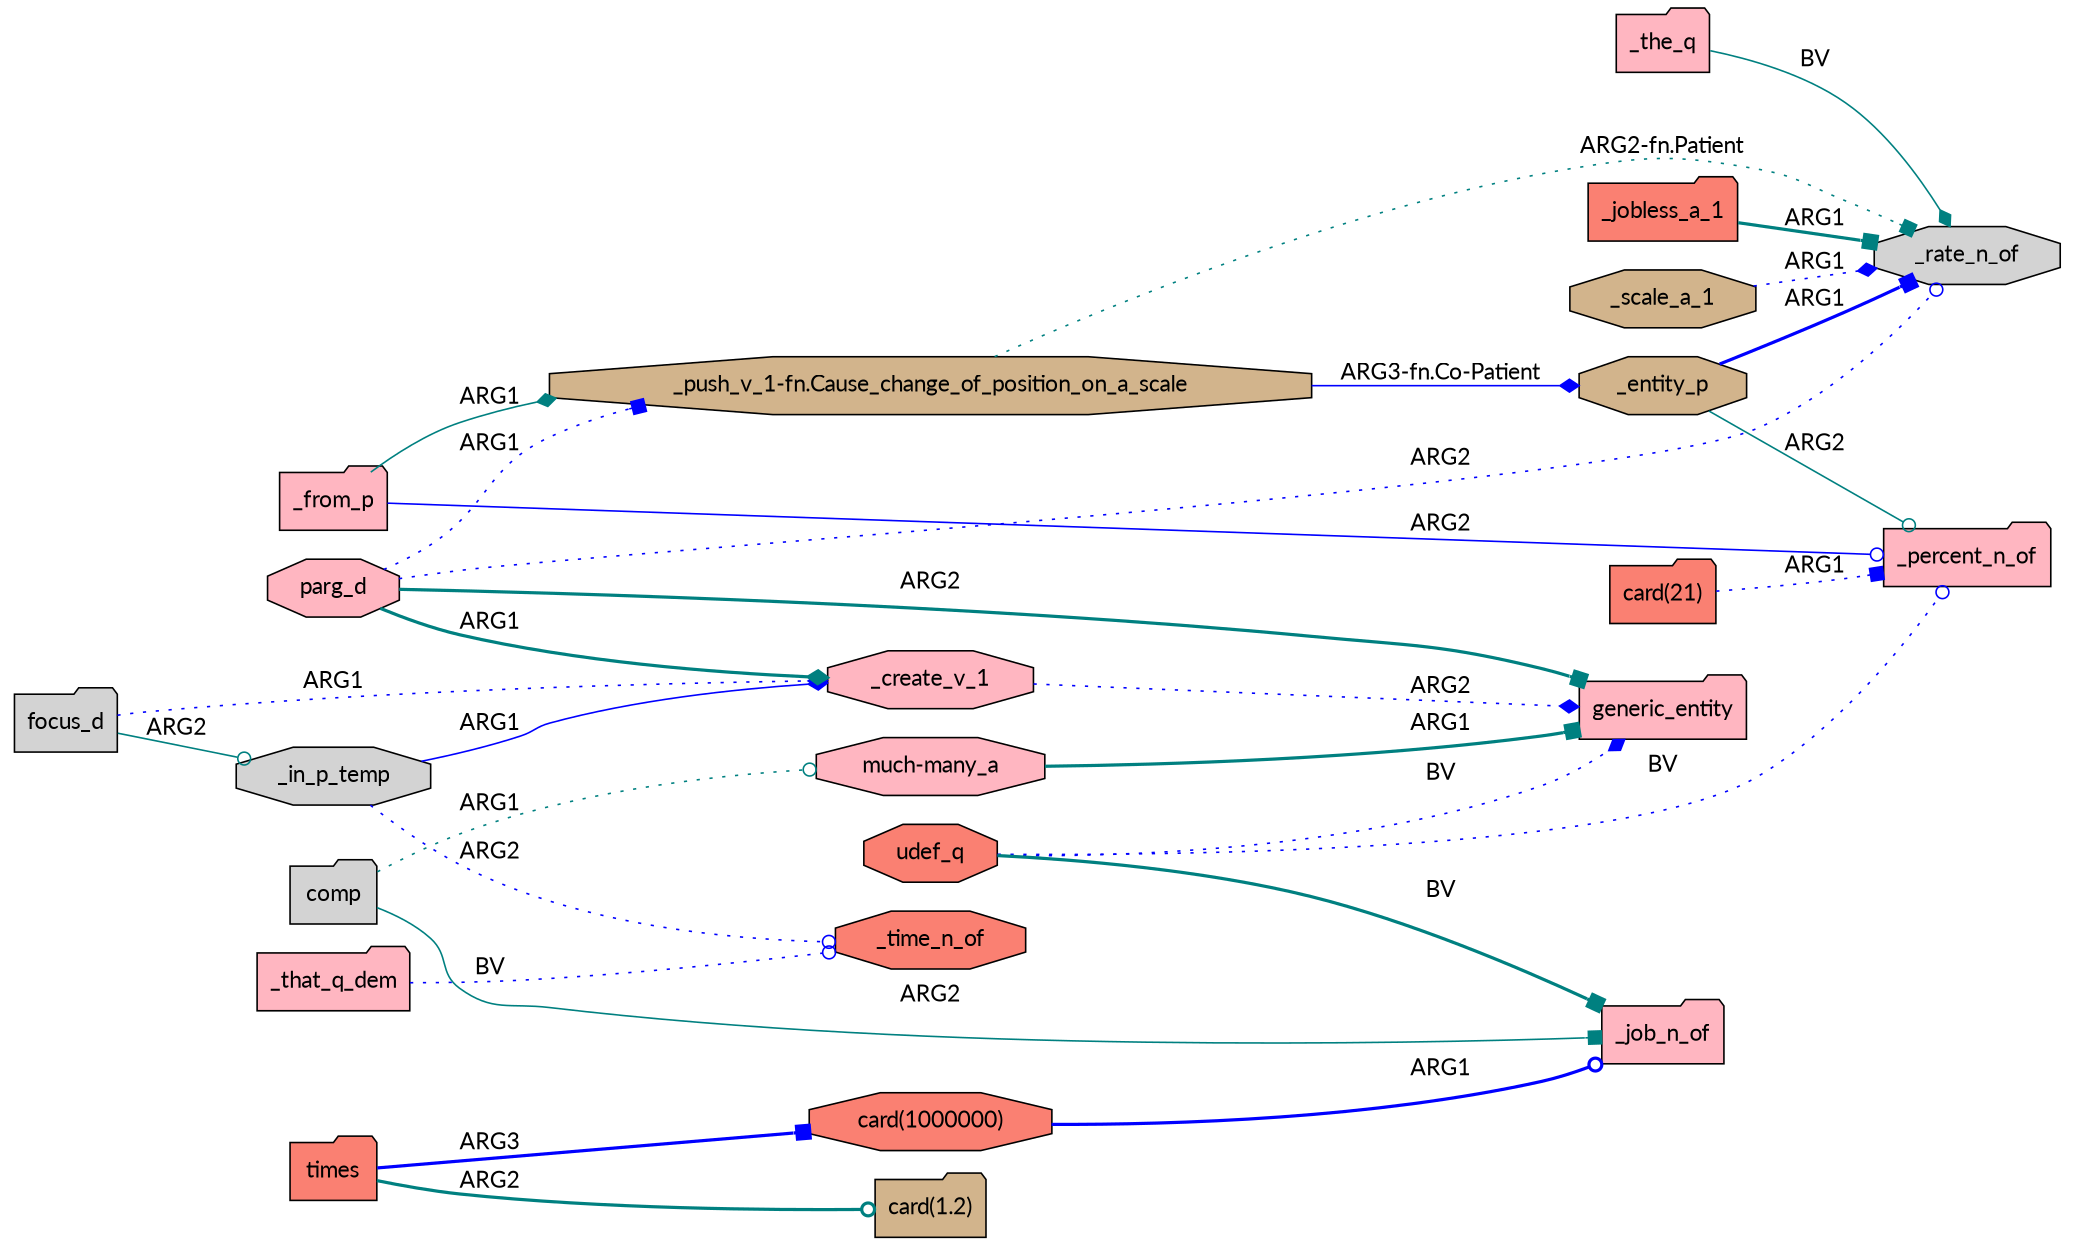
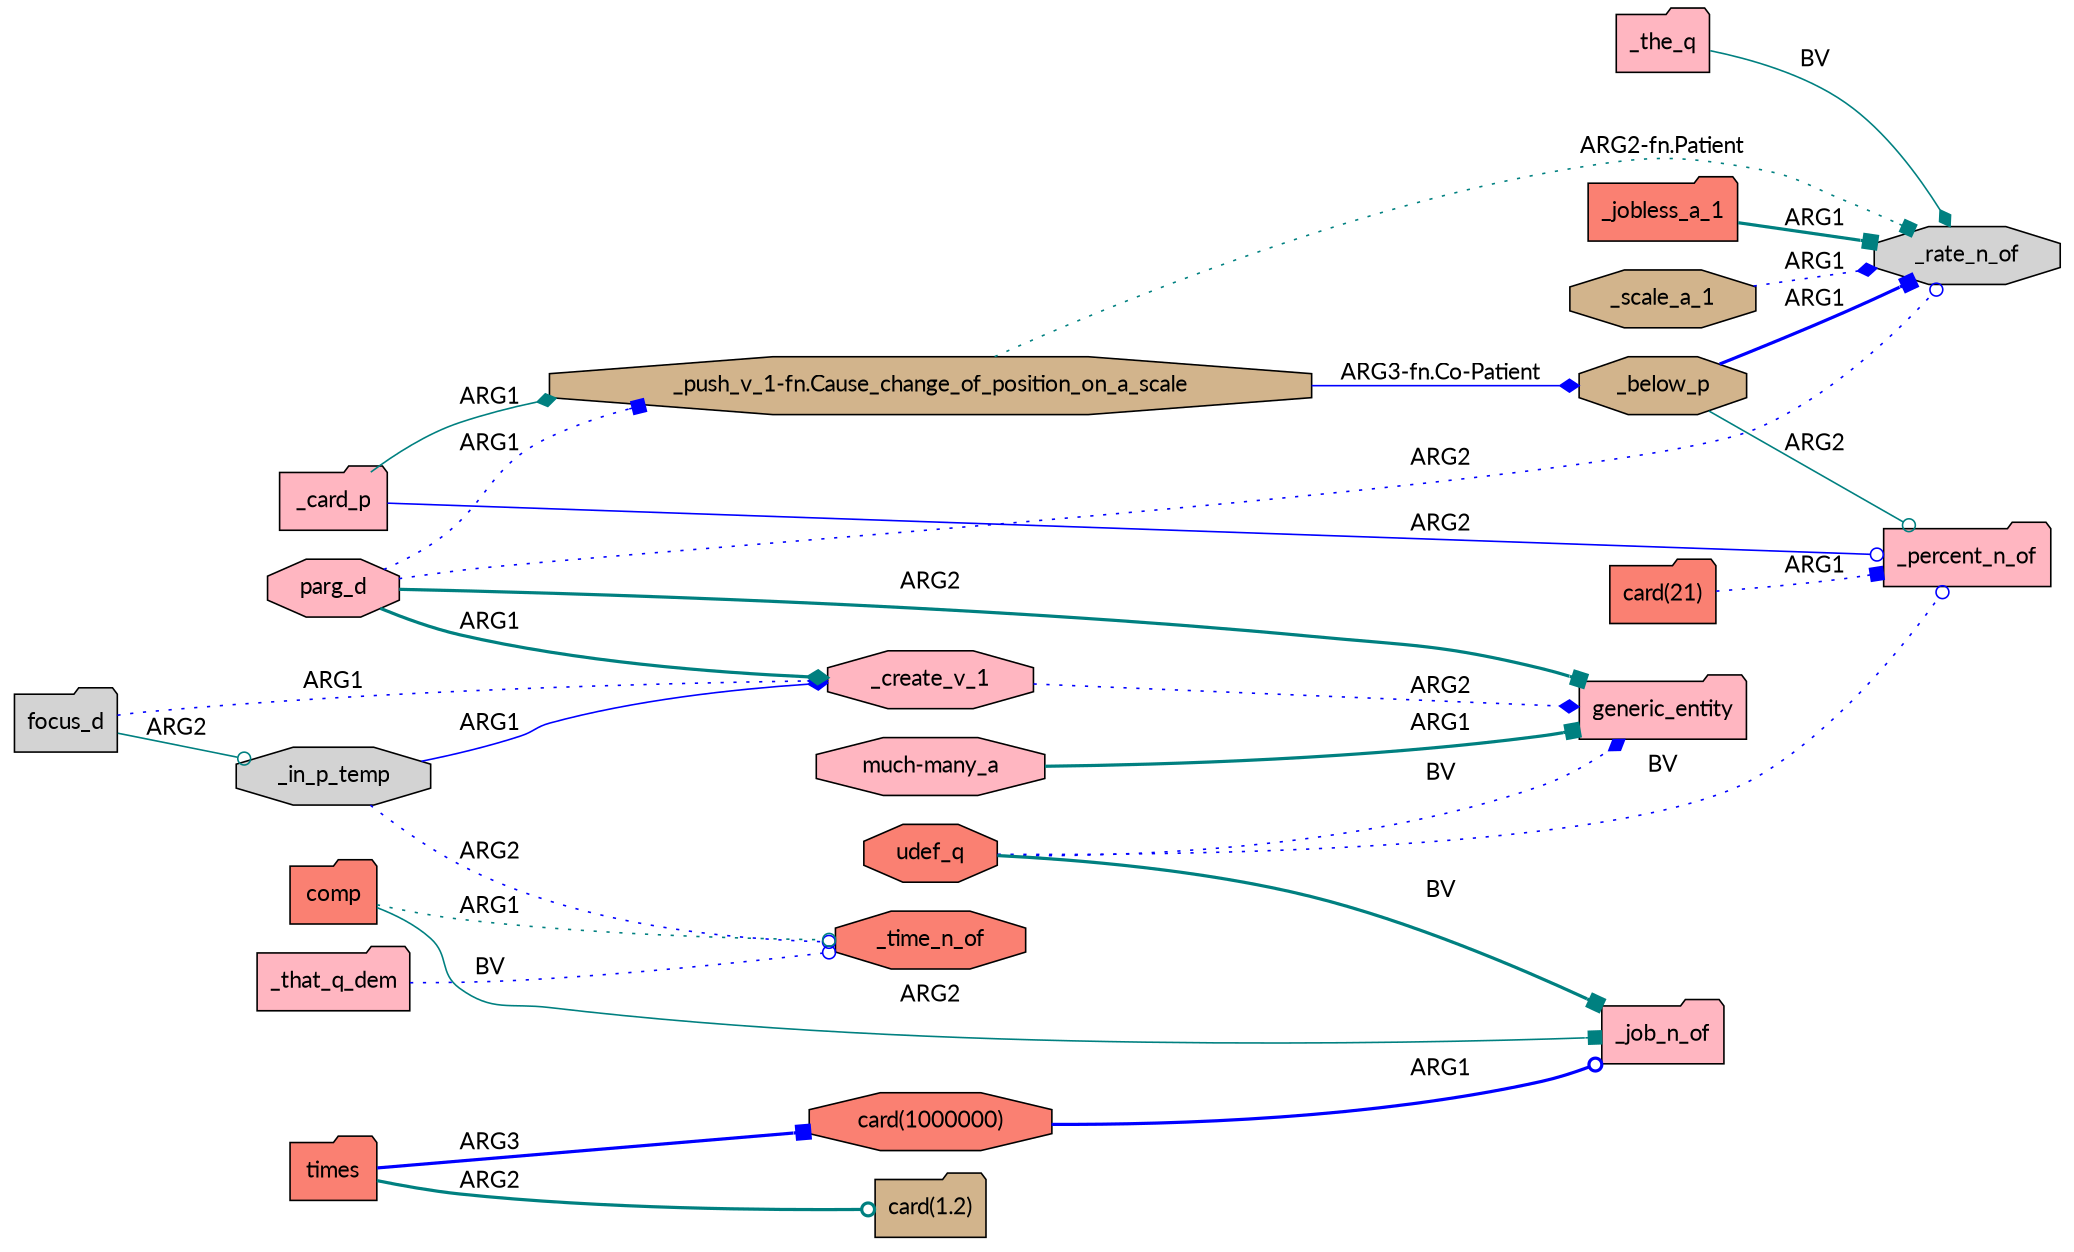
  digraph {
    fontname=Lato
    rankdir=LR
    node [fillcolor=lightpink fontname=Lato shape=folder style=filled]
    edge [arrowhead=box color=blue fontname=Lato style=dotted]
    "_push_v_1-fn.Cause_change_of_position_on_a_scale" [fillcolor=tan shape=octagon]
-   _below_p [fillcolor=tan shape=octagon label=_entity_p]
+   _below_p [fillcolor=tan shape=octagon]
    _rate_n_of [fillcolor=lightgrey shape=octagon]
    _percent_n_of
    focus_d [fillcolor=lightgrey]
    _in_p_temp [fillcolor=lightgrey shape=octagon]
    _create_v_1 [shape=octagon]
    _time_n_of [fillcolor=salmon shape=octagon]
    generic_entity
    _that_q_dem
    udef_q [fillcolor=salmon shape=octagon]
    _job_n_of
    "much-many_a" [shape=octagon]
    parg_d [shape=octagon]
    "card(21)" [fillcolor=salmon]
    n16 [fillcolor=tan label=_scale_a_1 shape=octagon]
-   comp [fillcolor=lightgrey]
+   comp [fillcolor=salmon]
    _the_q
    times [fillcolor=salmon]
    "card(1.2)" [fillcolor=tan]
    "card(1000000)" [fillcolor=salmon shape=octagon]
-   _from_p
+   _from_p [label=_card_p]
    _jobless_a_1 [fillcolor=salmon]
    "_push_v_1-fn.Cause_change_of_position_on_a_scale" -> _below_p [arrowhead=diamond label="ARG3-fn.Co-Patient" style=solid]
    "_push_v_1-fn.Cause_change_of_position_on_a_scale" -> _rate_n_of [color=teal label="ARG2-fn.Patient"]
    _below_p -> _rate_n_of [label=ARG1 style=bold]
    _below_p -> _percent_n_of [arrowhead=odot color=teal label=ARG2 style=solid]
    focus_d -> _in_p_temp [arrowhead=odot color=teal label=ARG2 style=solid]
    focus_d -> _create_v_1 [arrowhead=diamond label=ARG1]
    _in_p_temp -> _create_v_1 [arrowhead=diamond label=ARG1 style=solid]
    _in_p_temp -> _time_n_of [arrowhead=odot label=ARG2]
    _create_v_1 -> generic_entity [arrowhead=diamond label=ARG2]
    _that_q_dem -> _time_n_of [arrowhead=odot label=BV]
    udef_q -> _percent_n_of [arrowhead=odot label=BV]
    udef_q -> generic_entity [arrowhead=diamond label=BV]
    udef_q -> _job_n_of [color=teal label=BV style=bold]
    "much-many_a" -> generic_entity [color=teal label=ARG1 style=bold]
    parg_d -> "_push_v_1-fn.Cause_change_of_position_on_a_scale" [label=ARG1]
    parg_d -> _rate_n_of [arrowhead=odot label=ARG2]
    parg_d -> _create_v_1 [arrowhead=diamond color=teal label=ARG1 style=bold]
    parg_d -> generic_entity [color=teal label=ARG2 style=bold]
    "card(21)" -> _percent_n_of [label=ARG1]
    n16 -> _rate_n_of [arrowhead=diamond label=ARG1]
    comp -> _job_n_of [color=teal label=ARG2 style=solid]
-   comp -> "much-many_a" [arrowhead=odot color=teal label=ARG1]
+   comp -> _time_n_of [arrowhead=odot color=teal label=ARG1]
    _the_q -> _rate_n_of [arrowhead=diamond color=teal label=BV style=solid]
    times -> "card(1.2)" [arrowhead=odot color=teal label=ARG2 style=bold]
    times -> "card(1000000)" [label=ARG3 style=bold]
    "card(1000000)" -> _job_n_of [arrowhead=odot label=ARG1 style=bold]
    _from_p -> "_push_v_1-fn.Cause_change_of_position_on_a_scale" [arrowhead=diamond color=teal label=ARG1 style=solid]
    _from_p -> _percent_n_of [arrowhead=odot label=ARG2 style=solid]
    _jobless_a_1 -> _rate_n_of [color=teal label=ARG1 style=bold]
  }
